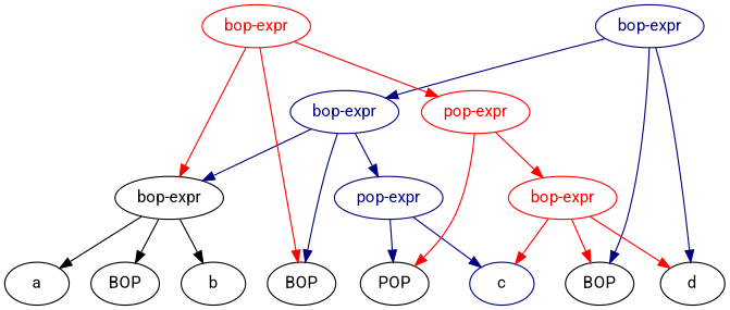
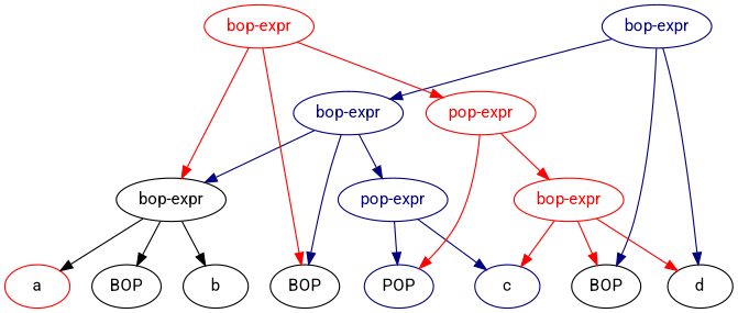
  digraph {
    fontname=Roboto
    node [fontname=Roboto]
    edge [fontname=Roboto color=navy]
-   a
+   a [color=red]
    n2 [label=BOP]
    b
    n4 [label=BOP]
-   n5 [label=POP]
+   n5 [label=POP color=navy]
    c [color=navy]
    n7 [label=BOP]
    d
    n9 [label="bop-expr"]
    n10 [color=navy fontcolor=navy label="bop-expr"]
    n11 [color=navy fontcolor=navy label="pop-expr"]
    n12 [color=navy fontcolor=navy label="bop-expr"]
    n13 [color=red fontcolor=red label="bop-expr"]
    n14 [color=red fontcolor=red label="pop-expr"]
    n15 [color=red fontcolor=red label="bop-expr"]
    subgraph sub_1 {
      rank=same
      a
      n2
      b
      n4
      n5
      c
      n7
      d
    }
    n9 -> a [color=""]
    n9 -> n2 [color=""]
    n9 -> b [color=""]
    n10 -> n4
    n10 -> n9
    n10 -> n11
    n11 -> n5
    n11 -> c
    n12 -> n7
    n12 -> d
    n12 -> n10
    n13 -> n4 [color=red]
    n13 -> n9 [color=red]
    n13 -> n14 [color=red]
    n14 -> n5 [color=red]
    n14 -> n15 [color=red]
    n15 -> c [color=red]
    n15 -> n7 [color=red]
    n15 -> d [color=red]
  }
